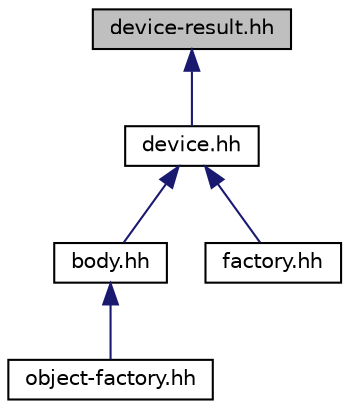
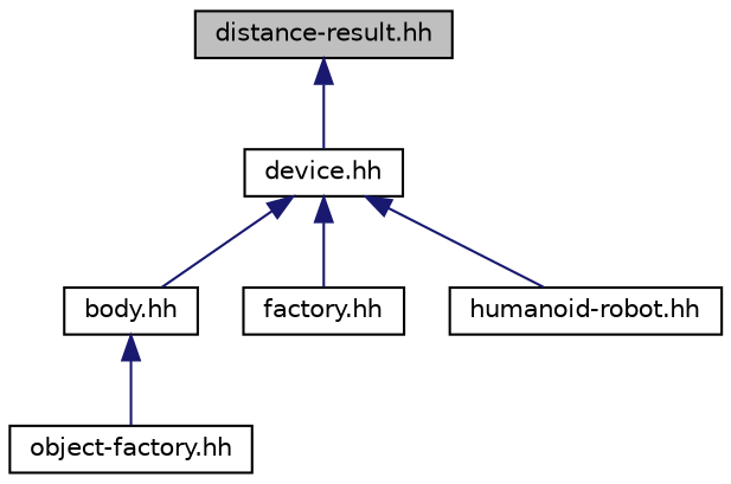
  digraph {
    node [color=black fillcolor=white fontname=Helvetica fontsize=10 shape=record style=filled]
    edge [color=midnightblue dir=back fontname=Helvetica fontsize=10 labelfontname=Helvetica labelfontsize=10 style=solid]
-   n1 [fillcolor=grey75 fontcolor=black height=0.2 label="device-result.hh" width=0.4]
+   n1 [fillcolor=grey75 fontcolor=black height=0.2 label="distance-result.hh" width=0.4]
    n2 [height=0.2 label="device.hh" width=0.4]
    n3 [height=0.2 label="body.hh" width=0.4]
    n4 [height=0.2 label="factory.hh" width=0.4]
+   n5 [height=0.2 label="humanoid-robot.hh" width=0.4]
    n6 [height=0.2 label="object-factory.hh" width=0.4]
    n1 -> n2
    n2 -> n3
    n2 -> n4
+   n2 -> n5
    n3 -> n6
  }
